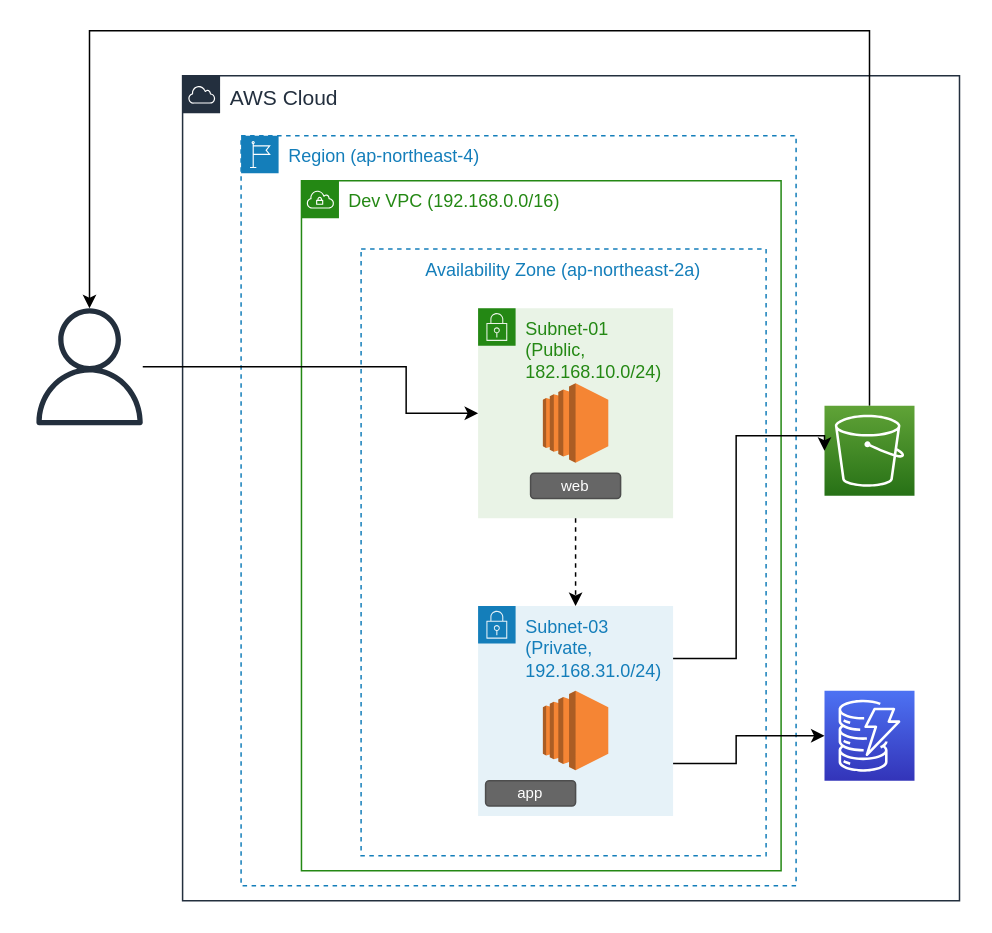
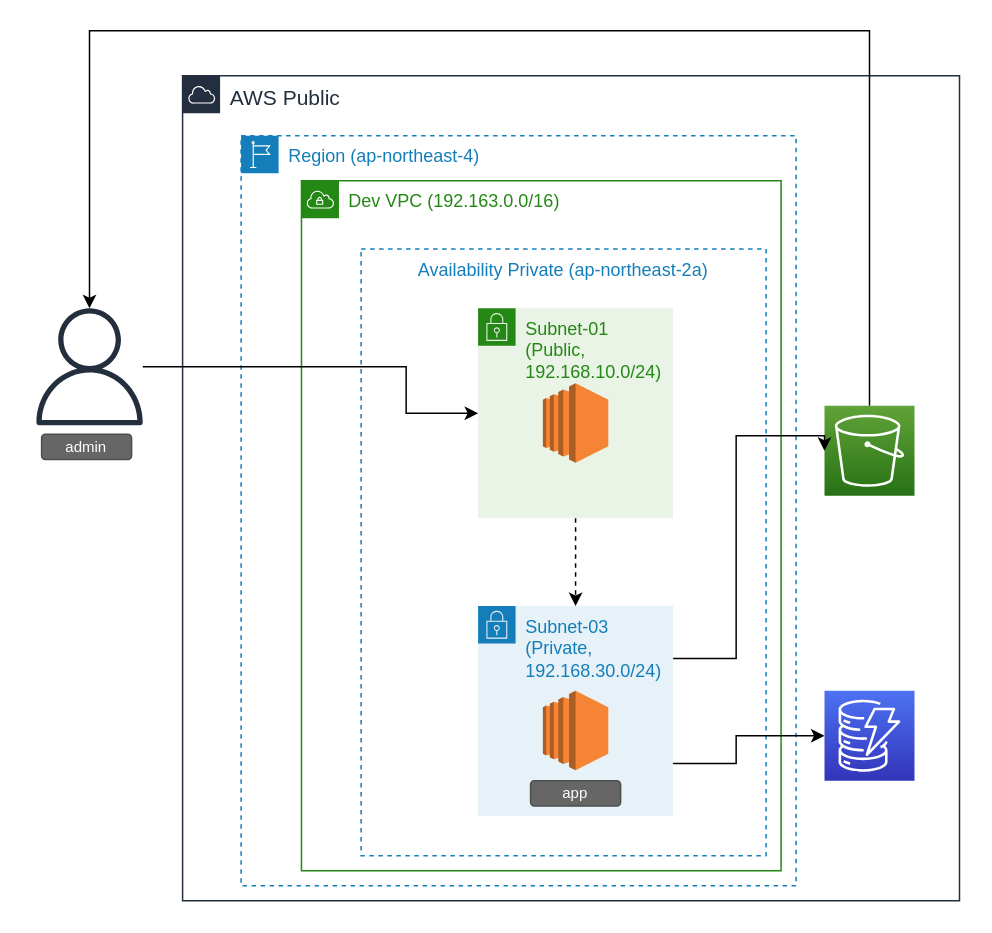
  <mxCell id="0" />
  <mxCell id="1" parent="0" />
- <mxCell id="2" value="&lt;font style=&quot;font-size: 14px;&quot;&gt;AWS Cloud&lt;/font&gt;" style="points=[[0,0],[0.25,0],[0.5,0],[0.75,0],[1,0],[1,0.25],[1,0.5],[1,0.75],[1,1],[0.75,1],[0.5,1],[0.25,1],[0,1],[0,0.75],[0,0.5],[0,0.25]];outlineConnect=0;gradientColor=none;html=1;whiteSpace=wrap;fontSize=12;fontStyle=0;container=0;pointerEvents=0;collapsible=0;recursiveResize=0;shape=mxgraph.aws4.group;grIcon=mxgraph.aws4.group_aws_cloud;strokeColor=#232F3E;fillColor=none;verticalAlign=top;align=left;spacingLeft=30;fontColor=#232F3E;dashed=0;" vertex="1" parent="1"><mxGeometry x="121.06" y="50" width="517.94" height="550" as="geometry" /></mxCell>
+ <mxCell id="2" value="&lt;font style=&quot;font-size: 14px;&quot;&gt;AWS Public&lt;/font&gt;" style="points=[[0,0],[0.25,0],[0.5,0],[0.75,0],[1,0],[1,0.25],[1,0.5],[1,0.75],[1,1],[0.75,1],[0.5,1],[0.25,1],[0,1],[0,0.75],[0,0.5],[0,0.25]];outlineConnect=0;gradientColor=none;html=1;whiteSpace=wrap;fontSize=12;fontStyle=0;container=0;pointerEvents=0;collapsible=0;recursiveResize=0;shape=mxgraph.aws4.group;grIcon=mxgraph.aws4.group_aws_cloud;strokeColor=#232F3E;fillColor=none;verticalAlign=top;align=left;spacingLeft=30;fontColor=#232F3E;dashed=0;" vertex="1" parent="1"><mxGeometry x="121.06" y="50" width="517.94" height="550" as="geometry" /></mxCell>
  <mxCell id="3" value="" style="group" vertex="1" connectable="0" parent="1"><mxGeometry x="20.06" y="205" width="78" height="100.88" as="geometry" /></mxCell>
  <mxCell id="4" value="" style="sketch=0;outlineConnect=0;fontColor=#232F3E;gradientColor=none;fillColor=#232F3D;strokeColor=none;dashed=0;verticalLabelPosition=bottom;verticalAlign=top;align=center;html=1;fontSize=12;fontStyle=0;aspect=fixed;pointerEvents=1;shape=mxgraph.aws4.user;" vertex="1" parent="3"><mxGeometry width="78" height="78" as="geometry" /></mxCell>
+ <mxCell id="5" value="admin" style="rounded=1;html=1;shadow=0;dashed=0;whiteSpace=wrap;fontSize=10;fillColor=#666666;align=center;strokeColor=#4D4D4D;fontColor=#ffffff;" vertex="1" parent="3"><mxGeometry x="7" y="84" width="60" height="16.88" as="geometry" /></mxCell>
  <mxCell id="6" value="Region (ap-northeast-4)" style="points=[[0,0],[0.25,0],[0.5,0],[0.75,0],[1,0],[1,0.25],[1,0.5],[1,0.75],[1,1],[0.75,1],[0.5,1],[0.25,1],[0,1],[0,0.75],[0,0.5],[0,0.25]];outlineConnect=0;gradientColor=none;html=1;whiteSpace=wrap;fontSize=12;fontStyle=0;container=0;pointerEvents=0;collapsible=0;recursiveResize=0;shape=mxgraph.aws4.group;grIcon=mxgraph.aws4.group_region;strokeColor=#147EBA;fillColor=none;verticalAlign=top;align=left;spacingLeft=30;fontColor=#147EBA;dashed=1;" vertex="1" parent="1"><mxGeometry x="160.06" y="90" width="370" height="500" as="geometry" /></mxCell>
- <mxCell id="7" value="&lt;font color=&quot;#248814&quot;&gt;Dev VPC (192.168.0.0/16)&lt;/font&gt;" style="points=[[0,0],[0.25,0],[0.5,0],[0.75,0],[1,0],[1,0.25],[1,0.5],[1,0.75],[1,1],[0.75,1],[0.5,1],[0.25,1],[0,1],[0,0.75],[0,0.5],[0,0.25]];outlineConnect=0;gradientColor=none;html=1;whiteSpace=wrap;fontSize=12;fontStyle=0;container=0;pointerEvents=0;collapsible=0;recursiveResize=0;shape=mxgraph.aws4.group;grIcon=mxgraph.aws4.group_vpc;strokeColor=#248814;fillColor=none;verticalAlign=top;align=left;spacingLeft=30;fontColor=#AAB7B8;dashed=0;" vertex="1" parent="1"><mxGeometry x="200.31" y="120" width="319.75" height="460" as="geometry" /></mxCell>
+ <mxCell id="7" value="&lt;font color=&quot;#248814&quot;&gt;Dev VPC (192.163.0.0/16)&lt;/font&gt;" style="points=[[0,0],[0.25,0],[0.5,0],[0.75,0],[1,0],[1,0.25],[1,0.5],[1,0.75],[1,1],[0.75,1],[0.5,1],[0.25,1],[0,1],[0,0.75],[0,0.5],[0,0.25]];outlineConnect=0;gradientColor=none;html=1;whiteSpace=wrap;fontSize=12;fontStyle=0;container=0;pointerEvents=0;collapsible=0;recursiveResize=0;shape=mxgraph.aws4.group;grIcon=mxgraph.aws4.group_vpc;strokeColor=#248814;fillColor=none;verticalAlign=top;align=left;spacingLeft=30;fontColor=#AAB7B8;dashed=0;" vertex="1" parent="1"><mxGeometry x="200.31" y="120" width="319.75" height="460" as="geometry" /></mxCell>
  <mxCell id="8" style="edgeStyle=orthogonalEdgeStyle;rounded=0;orthogonalLoop=1;jettySize=auto;html=1;exitX=0.5;exitY=0;exitDx=0;exitDy=0;exitPerimeter=0;" edge="1" parent="1" source="9" target="4"><mxGeometry relative="1" as="geometry"><Array as="points"><mxPoint x="579" y="20" /><mxPoint x="59" y="20" /></Array></mxGeometry></mxCell>
  <mxCell id="9" value="" style="sketch=0;points=[[0,0,0],[0.25,0,0],[0.5,0,0],[0.75,0,0],[1,0,0],[0,1,0],[0.25,1,0],[0.5,1,0],[0.75,1,0],[1,1,0],[0,0.25,0],[0,0.5,0],[0,0.75,0],[1,0.25,0],[1,0.5,0],[1,0.75,0]];outlineConnect=0;fontColor=#232F3E;gradientColor=#60A337;gradientDirection=north;fillColor=#277116;strokeColor=#ffffff;dashed=0;verticalLabelPosition=bottom;verticalAlign=top;align=center;html=1;fontSize=12;fontStyle=0;aspect=fixed;shape=mxgraph.aws4.resourceIcon;resIcon=mxgraph.aws4.s3;" vertex="1" parent="1"><mxGeometry x="549" y="270" width="60" height="60" as="geometry" /></mxCell>
- <mxCell id="10" value="Availability Zone (ap-northeast-2a)" style="fillColor=none;strokeColor=#147EBA;dashed=1;verticalAlign=top;fontStyle=0;fontColor=#147EBA;whiteSpace=wrap;html=1;" vertex="1" parent="1"><mxGeometry x="240.06" y="165.5" width="270" height="404.5" as="geometry" /></mxCell>
- <mxCell id="11" value="Subnet-01 (Public, 182.168.10.0/24)" style="points=[[0,0],[0.25,0],[0.5,0],[0.75,0],[1,0],[1,0.25],[1,0.5],[1,0.75],[1,1],[0.75,1],[0.5,1],[0.25,1],[0,1],[0,0.75],[0,0.5],[0,0.25]];outlineConnect=0;gradientColor=none;html=1;whiteSpace=wrap;fontSize=12;fontStyle=0;container=1;pointerEvents=0;collapsible=0;recursiveResize=0;shape=mxgraph.aws4.group;grIcon=mxgraph.aws4.group_security_group;grStroke=0;strokeColor=#248814;fillColor=#E9F3E6;verticalAlign=top;align=left;spacingLeft=30;fontColor=#248814;dashed=0;" vertex="1" parent="1"><mxGeometry x="318.06" y="205" width="130" height="140" as="geometry" /></mxCell>
+ <mxCell id="10" value="Availability Private (ap-northeast-2a)" style="fillColor=none;strokeColor=#147EBA;dashed=1;verticalAlign=top;fontStyle=0;fontColor=#147EBA;whiteSpace=wrap;html=1;" vertex="1" parent="1"><mxGeometry x="240.06" y="165.5" width="270" height="404.5" as="geometry" /></mxCell>
+ <mxCell id="11" value="Subnet-01 (Public, 192.168.10.0/24)" style="points=[[0,0],[0.25,0],[0.5,0],[0.75,0],[1,0],[1,0.25],[1,0.5],[1,0.75],[1,1],[0.75,1],[0.5,1],[0.25,1],[0,1],[0,0.75],[0,0.5],[0,0.25]];outlineConnect=0;gradientColor=none;html=1;whiteSpace=wrap;fontSize=12;fontStyle=0;container=1;pointerEvents=0;collapsible=0;recursiveResize=0;shape=mxgraph.aws4.group;grIcon=mxgraph.aws4.group_security_group;grStroke=0;strokeColor=#248814;fillColor=#E9F3E6;verticalAlign=top;align=left;spacingLeft=30;fontColor=#248814;dashed=0;" vertex="1" parent="1"><mxGeometry x="318.06" y="205" width="130" height="140" as="geometry" /></mxCell>
  <mxCell id="12" value="" style="outlineConnect=0;dashed=0;verticalLabelPosition=bottom;verticalAlign=top;align=center;html=1;shape=mxgraph.aws3.ec2;fillColor=#F58534;gradientColor=none;" vertex="1" parent="11"><mxGeometry x="43.2" y="50" width="43.6" height="53" as="geometry" /></mxCell>
- <mxCell id="13" value="web" style="rounded=1;html=1;shadow=0;dashed=0;whiteSpace=wrap;fontSize=10;fillColor=#666666;align=center;strokeColor=#4D4D4D;fontColor=#ffffff;" vertex="1" parent="11"><mxGeometry x="35" y="110" width="60" height="16.88" as="geometry" /></mxCell>
- <mxCell id="14" value="Subnet-03 (Private, 192.168.31.0/24)" style="points=[[0,0],[0.25,0],[0.5,0],[0.75,0],[1,0],[1,0.25],[1,0.5],[1,0.75],[1,1],[0.75,1],[0.5,1],[0.25,1],[0,1],[0,0.75],[0,0.5],[0,0.25]];outlineConnect=0;gradientColor=none;html=1;whiteSpace=wrap;fontSize=12;fontStyle=0;container=1;pointerEvents=0;collapsible=0;recursiveResize=0;shape=mxgraph.aws4.group;grIcon=mxgraph.aws4.group_security_group;grStroke=0;strokeColor=#147EBA;fillColor=#E6F2F8;verticalAlign=top;align=left;spacingLeft=30;fontColor=#147EBA;dashed=0;" vertex="1" parent="1"><mxGeometry x="318.06" y="403.5" width="130" height="140" as="geometry" /></mxCell>
+ <mxCell id="14" value="Subnet-03 (Private, 192.168.30.0/24)" style="points=[[0,0],[0.25,0],[0.5,0],[0.75,0],[1,0],[1,0.25],[1,0.5],[1,0.75],[1,1],[0.75,1],[0.5,1],[0.25,1],[0,1],[0,0.75],[0,0.5],[0,0.25]];outlineConnect=0;gradientColor=none;html=1;whiteSpace=wrap;fontSize=12;fontStyle=0;container=1;pointerEvents=0;collapsible=0;recursiveResize=0;shape=mxgraph.aws4.group;grIcon=mxgraph.aws4.group_security_group;grStroke=0;strokeColor=#147EBA;fillColor=#E6F2F8;verticalAlign=top;align=left;spacingLeft=30;fontColor=#147EBA;dashed=0;" vertex="1" parent="1"><mxGeometry x="318.06" y="403.5" width="130" height="140" as="geometry" /></mxCell>
  <mxCell id="15" style="edgeStyle=none;rounded=0;orthogonalLoop=1;jettySize=auto;html=1;entryX=0;entryY=0.75;entryDx=0;entryDy=0;" edge="1" parent="14"><mxGeometry relative="1" as="geometry"><mxPoint x="30" y="118.75" as="sourcePoint" /><mxPoint x="30" y="118.75" as="targetPoint" /></mxGeometry></mxCell>
  <mxCell id="16" value="" style="outlineConnect=0;dashed=0;verticalLabelPosition=bottom;verticalAlign=top;align=center;html=1;shape=mxgraph.aws3.ec2;fillColor=#F58534;gradientColor=none;" vertex="1" parent="14"><mxGeometry x="43.2" y="56.5" width="43.6" height="53" as="geometry" /></mxCell>
  <mxCell id="17" style="edgeStyle=none;rounded=0;orthogonalLoop=1;jettySize=auto;html=1;entryX=0;entryY=0.75;entryDx=0;entryDy=0;" edge="1" parent="1"><mxGeometry relative="1" as="geometry"><mxPoint x="282.06" y="482.75" as="sourcePoint" /><mxPoint x="282.06" y="482.75" as="targetPoint" /></mxGeometry></mxCell>
- <mxCell id="18" value="app" style="rounded=1;html=1;shadow=0;dashed=0;whiteSpace=wrap;fontSize=10;fillColor=#666666;align=center;strokeColor=#4D4D4D;fontColor=#ffffff;" vertex="1" parent="1"><mxGeometry x="323.06" y="520" width="60" height="16.88" as="geometry" /></mxCell>
+ <mxCell id="18" value="app" style="rounded=1;html=1;shadow=0;dashed=0;whiteSpace=wrap;fontSize=10;fillColor=#666666;align=center;strokeColor=#4D4D4D;fontColor=#ffffff;" vertex="1" parent="1"><mxGeometry x="353.06" y="520" width="60" height="16.88" as="geometry" /></mxCell>
  <mxCell id="19" value="" style="sketch=0;points=[[0,0,0],[0.25,0,0],[0.5,0,0],[0.75,0,0],[1,0,0],[0,1,0],[0.25,1,0],[0.5,1,0],[0.75,1,0],[1,1,0],[0,0.25,0],[0,0.5,0],[0,0.75,0],[1,0.25,0],[1,0.5,0],[1,0.75,0]];outlineConnect=0;fontColor=#232F3E;gradientColor=#4D72F3;gradientDirection=north;fillColor=#3334B9;strokeColor=#ffffff;dashed=0;verticalLabelPosition=bottom;verticalAlign=top;align=center;html=1;fontSize=12;fontStyle=0;aspect=fixed;shape=mxgraph.aws4.resourceIcon;resIcon=mxgraph.aws4.dynamodb;" vertex="1" parent="1"><mxGeometry x="549" y="460" width="60" height="60" as="geometry" /></mxCell>
  <mxCell id="20" style="edgeStyle=orthogonalEdgeStyle;rounded=0;orthogonalLoop=1;jettySize=auto;html=1;exitX=1;exitY=0.75;exitDx=0;exitDy=0;entryX=0;entryY=0.5;entryDx=0;entryDy=0;entryPerimeter=0;" edge="1" parent="1" source="14" target="19"><mxGeometry relative="1" as="geometry"><mxPoint x="560.06" y="498" as="targetPoint" /><Array as="points"><mxPoint x="490.06" y="509" /><mxPoint x="490.06" y="490" /></Array></mxGeometry></mxCell>
  <mxCell id="21" style="edgeStyle=orthogonalEdgeStyle;rounded=0;orthogonalLoop=1;jettySize=auto;html=1;exitX=1;exitY=0.25;exitDx=0;exitDy=0;entryX=0;entryY=0.5;entryDx=0;entryDy=0;entryPerimeter=0;" edge="1" parent="1" source="14" target="9"><mxGeometry relative="1" as="geometry"><Array as="points"><mxPoint x="490.06" y="439" /><mxPoint x="490.06" y="290" /></Array></mxGeometry></mxCell>
  <mxCell id="22" style="edgeStyle=orthogonalEdgeStyle;rounded=0;orthogonalLoop=1;jettySize=auto;html=1;exitX=0;exitY=0.5;exitDx=0;exitDy=0;endArrow=none;endFill=0;startArrow=classic;startFill=1;" edge="1" parent="1" source="11" target="4"><mxGeometry relative="1" as="geometry"><Array as="points"><mxPoint x="270.06" y="275" /><mxPoint x="270.06" y="244" /></Array></mxGeometry></mxCell>
  <mxCell id="23" style="edgeStyle=orthogonalEdgeStyle;rounded=0;orthogonalLoop=1;jettySize=auto;html=1;exitX=0.5;exitY=1;exitDx=0;exitDy=0;dashed=1;" edge="1" parent="1" source="11" target="14"><mxGeometry relative="1" as="geometry" /></mxCell>
